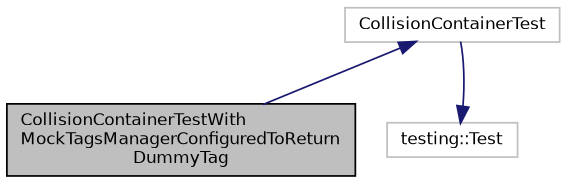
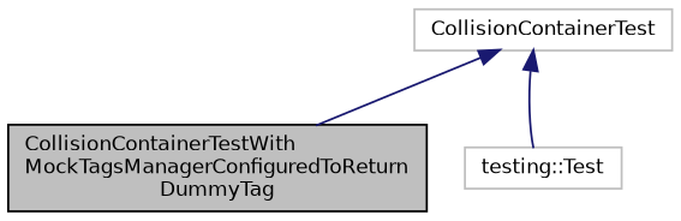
  digraph {
    node [color=grey75 fillcolor=white fontname=Helvetica fontsize=10 shape=record style=filled]
    edge [color=midnightblue dir=back fontname=Helvetica fontsize=10 labelfontname=Helvetica labelfontsize=10 style=solid]
    n1 [color=black fillcolor=grey75 fontcolor=black height=0.2 label="CollisionContainerTestWith\lMockTagsManagerConfiguredToReturn\lDummyTag" width=0.4]
    n2 [height=0.2 label=CollisionContainerTest width=0.4]
    n3 [height=0.2 label="testing::Test" width=0.4]
    n2 -> n1
-   n3 -> n2
+   n2 -> n3
  }
